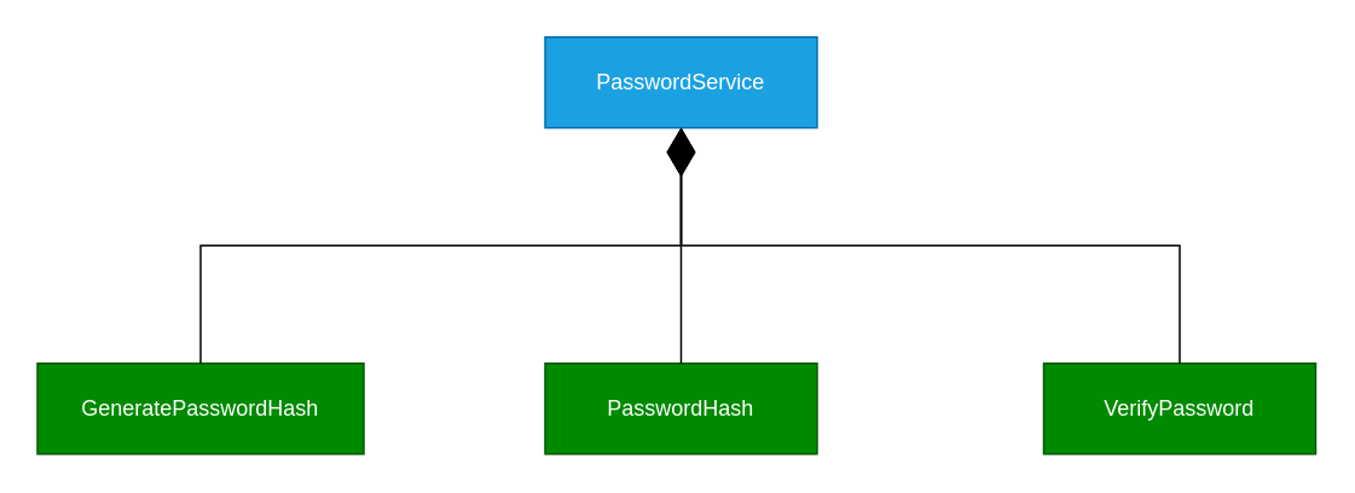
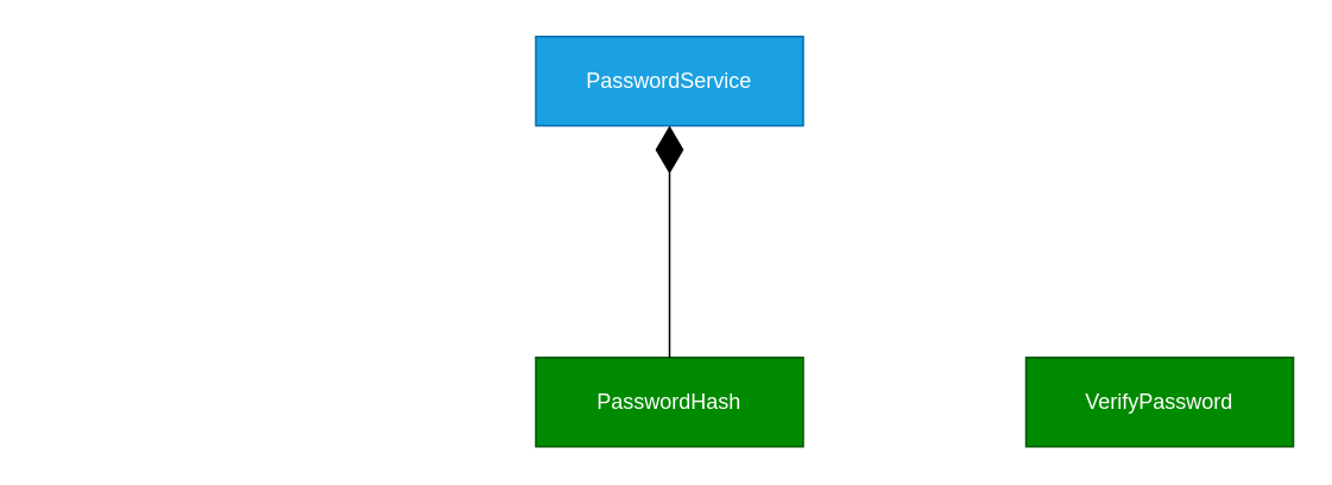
  <mxCell id="0" />
  <mxCell id="1" parent="0" />
  <mxCell id="2" value="PasswordService" style="html=1;whiteSpace=wrap;fillColor=#1ba1e2;fontColor=#ffffff;strokeColor=#006EAF;" parent="1" vertex="1"><mxGeometry x="300" y="20" width="150" height="50" as="geometry" /></mxCell>
  <mxCell id="3" value="VerifyPassword" style="html=1;whiteSpace=wrap;fillColor=#008a00;fontColor=#ffffff;strokeColor=#005700;" parent="1" vertex="1"><mxGeometry x="575" y="200" width="150" height="50" as="geometry" /></mxCell>
  <mxCell id="4" value="PasswordHash" style="html=1;whiteSpace=wrap;fillColor=#008a00;fontColor=#ffffff;strokeColor=#005700;" parent="1" vertex="1"><mxGeometry x="300" y="200" width="150" height="50" as="geometry" /></mxCell>
- <mxCell id="5" value="GeneratePasswordHash" style="html=1;whiteSpace=wrap;fillColor=#008a00;fontColor=#ffffff;strokeColor=#005700;" parent="1" vertex="1"><mxGeometry x="20" y="200" width="180" height="50" as="geometry" /></mxCell>
  <mxCell id="6" value="" style="endArrow=diamondThin;endFill=1;endSize=24;html=1;rounded=0;entryX=0.5;entryY=1;entryDx=0;entryDy=0;exitX=0.5;exitY=0;exitDx=0;exitDy=0;" parent="1" source="4" target="2" edge="1"><mxGeometry width="160" relative="1" as="geometry"><mxPoint x="200" y="140" as="sourcePoint" /><mxPoint x="360" y="140" as="targetPoint" /></mxGeometry></mxCell>
- <mxCell id="7" value="" style="endArrow=diamondThin;endFill=1;endSize=24;html=1;rounded=0;entryX=0.5;entryY=1;entryDx=0;entryDy=0;exitX=0.5;exitY=0;exitDx=0;exitDy=0;edgeStyle=orthogonalEdgeStyle;" parent="1" source="3" target="2" edge="1"><mxGeometry width="160" relative="1" as="geometry"><mxPoint x="370" y="260" as="sourcePoint" /><mxPoint x="370" y="130" as="targetPoint" /></mxGeometry></mxCell>
- <mxCell id="8" value="" style="endArrow=diamondThin;endFill=1;endSize=24;html=1;rounded=0;entryX=0.5;entryY=1;entryDx=0;entryDy=0;exitX=0.5;exitY=0;exitDx=0;exitDy=0;edgeStyle=orthogonalEdgeStyle;" parent="1" source="5" target="2" edge="1"><mxGeometry width="160" relative="1" as="geometry"><mxPoint x="250" y="240" as="sourcePoint" /><mxPoint x="250" y="110" as="targetPoint" /></mxGeometry></mxCell>
